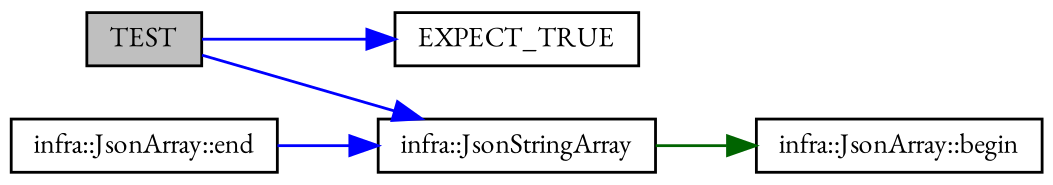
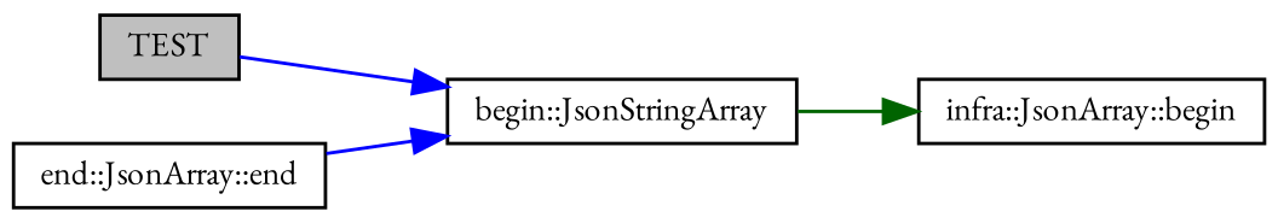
  digraph {
    fontname="EB Garamond"
    rankdir=LR
    node [color=black fillcolor=white fontname="EB Garamond" fontsize=10 shape=record style=filled]
    edge [color=blue fontname="EB Garamond" fontsize=10 labelfontname=Helvetica labelfontsize=10 style=solid]
    n1 [fillcolor=grey75 fontcolor=black height=0.2 label=TEST width=0.4]
-   n2 [height=0.2 label=EXPECT_TRUE width=0.4]
-   n3 [height=0.2 label="infra::JsonStringArray" width=0.4]
+   n3 [height=0.2 label="begin::JsonStringArray" width=0.4]
    n4 [height=0.2 label="infra::JsonArray::begin" width=0.4]
-   n5 [height=0.2 label="infra::JsonArray::end" width=0.4]
-   n1 -> n2
+   n5 [height=0.2 label="end::JsonArray::end" width=0.4]
    n1 -> n3
    n3 -> n4 [color=darkgreen]
    n5 -> n3
  }
